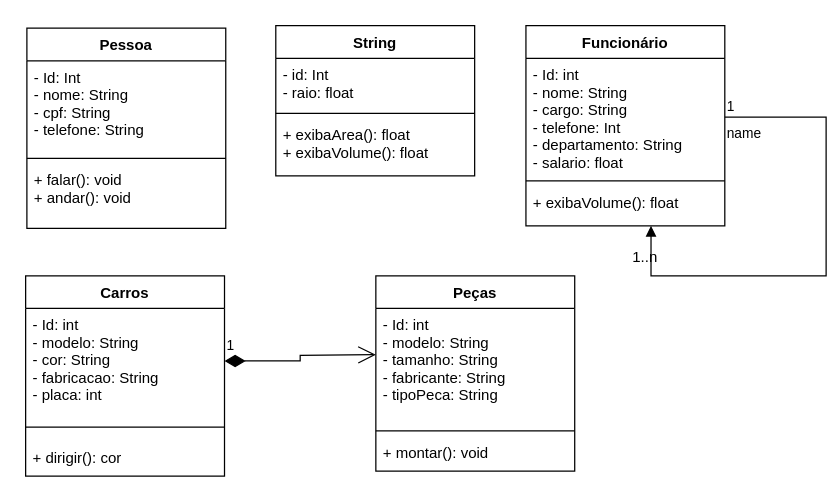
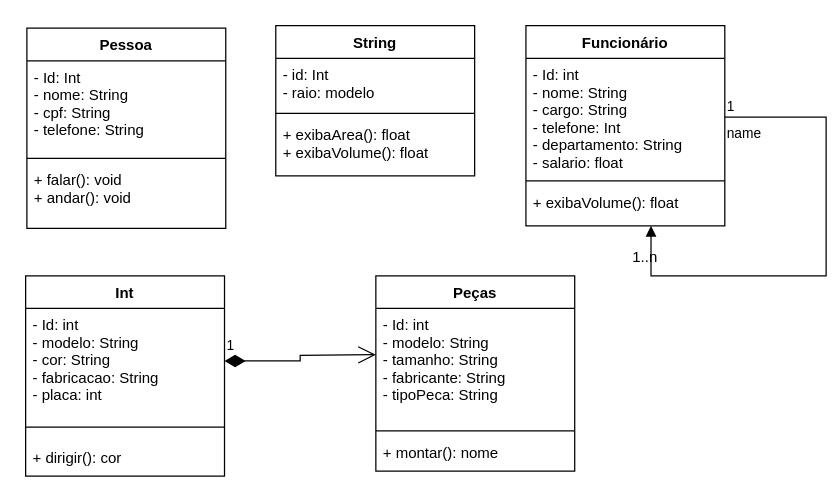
  <mxCell id="0" />
  <mxCell id="1" parent="0" />
  <mxCell id="2" value="Pessoa" style="swimlane;fontStyle=1;align=center;verticalAlign=top;childLayout=stackLayout;horizontal=1;startSize=26;horizontalStack=0;resizeParent=1;resizeParentMax=0;resizeLast=0;collapsible=1;marginBottom=0;" vertex="1" parent="1"><mxGeometry x="21" y="22" width="159" height="160" as="geometry" /></mxCell>
  <mxCell id="3" value="- Id: Int&#10;- nome: String&#10;- cpf: String&#10;- telefone: String" style="text;align=left;verticalAlign=top;spacingLeft=4;spacingRight=4;overflow=hidden;rotatable=0;points=[[0,0.5],[1,0.5]];portConstraint=eastwest;" vertex="1" parent="2"><mxGeometry y="26" width="159" height="74" as="geometry" /></mxCell>
  <mxCell id="4" value="" style="line;strokeWidth=1;fillColor=none;align=left;verticalAlign=middle;spacingTop=-1;spacingLeft=3;spacingRight=3;rotatable=0;labelPosition=right;points=[];portConstraint=eastwest;strokeColor=inherit;" vertex="1" parent="2"><mxGeometry y="100" width="159" height="8" as="geometry" /></mxCell>
  <mxCell id="5" value="+ falar(): void&#10;+ andar(): void &#10;" style="text;strokeColor=none;fillColor=none;align=left;verticalAlign=top;spacingLeft=4;spacingRight=4;overflow=hidden;rotatable=0;points=[[0,0.5],[1,0.5]];portConstraint=eastwest;" vertex="1" parent="2"><mxGeometry y="108" width="159" height="52" as="geometry" /></mxCell>
  <mxCell id="6" value="String" style="swimlane;fontStyle=1;align=center;verticalAlign=top;childLayout=stackLayout;horizontal=1;startSize=26;horizontalStack=0;resizeParent=1;resizeParentMax=0;resizeLast=0;collapsible=1;marginBottom=0;" vertex="1" parent="1"><mxGeometry x="220" y="20" width="159" height="120" as="geometry" /></mxCell>
- <mxCell id="7" value="- id: Int&#10;- raio: float&#10;" style="text;align=left;verticalAlign=top;spacingLeft=4;spacingRight=4;overflow=hidden;rotatable=0;points=[[0,0.5],[1,0.5]];portConstraint=eastwest;" vertex="1" parent="6"><mxGeometry y="26" width="159" height="40" as="geometry" /></mxCell>
+ <mxCell id="7" value="- id: Int&#10;- raio: modelo&#10;" style="text;align=left;verticalAlign=top;spacingLeft=4;spacingRight=4;overflow=hidden;rotatable=0;points=[[0,0.5],[1,0.5]];portConstraint=eastwest;" vertex="1" parent="6"><mxGeometry y="26" width="159" height="40" as="geometry" /></mxCell>
  <mxCell id="8" value="" style="line;strokeWidth=1;fillColor=none;align=left;verticalAlign=middle;spacingTop=-1;spacingLeft=3;spacingRight=3;rotatable=0;labelPosition=right;points=[];portConstraint=eastwest;strokeColor=inherit;" vertex="1" parent="6"><mxGeometry y="66" width="159" height="8" as="geometry" /></mxCell>
  <mxCell id="9" value="+ exibaArea(): float&#10;+ exibaVolume(): float" style="text;strokeColor=none;fillColor=none;align=left;verticalAlign=top;spacingLeft=4;spacingRight=4;overflow=hidden;rotatable=0;points=[[0,0.5],[1,0.5]];portConstraint=eastwest;" vertex="1" parent="6"><mxGeometry y="74" width="159" height="46" as="geometry" /></mxCell>
  <mxCell id="10" value="Funcionário" style="swimlane;fontStyle=1;align=center;verticalAlign=top;childLayout=stackLayout;horizontal=1;startSize=26;horizontalStack=0;resizeParent=1;resizeParentMax=0;resizeLast=0;collapsible=1;marginBottom=0;" vertex="1" parent="1"><mxGeometry x="420" y="20" width="159" height="160" as="geometry" /></mxCell>
  <mxCell id="11" value="- Id: int&#10;- nome: String&#10;- cargo: String&#10;- telefone: Int&#10;- departamento: String&#10;- salario: float" style="text;align=left;verticalAlign=top;spacingLeft=4;spacingRight=4;overflow=hidden;rotatable=0;points=[[0,0.5],[1,0.5]];portConstraint=eastwest;" vertex="1" parent="10"><mxGeometry y="26" width="159" height="94" as="geometry" /></mxCell>
  <mxCell id="12" value="" style="line;strokeWidth=1;fillColor=none;align=left;verticalAlign=middle;spacingTop=-1;spacingLeft=3;spacingRight=3;rotatable=0;labelPosition=right;points=[];portConstraint=eastwest;strokeColor=inherit;" vertex="1" parent="10"><mxGeometry y="120" width="159" height="8" as="geometry" /></mxCell>
  <mxCell id="13" value="+ exibaVolume(): float" style="text;strokeColor=none;fillColor=none;align=left;verticalAlign=top;spacingLeft=4;spacingRight=4;overflow=hidden;rotatable=0;points=[[0,0.5],[1,0.5]];portConstraint=eastwest;" vertex="1" parent="10"><mxGeometry y="128" width="159" height="32" as="geometry" /></mxCell>
  <mxCell id="14" value="name" style="endArrow=block;endFill=1;html=1;edgeStyle=orthogonalEdgeStyle;align=left;verticalAlign=top;rounded=0;exitX=1;exitY=0.5;exitDx=0;exitDy=0;entryX=0.629;entryY=1;entryDx=0;entryDy=0;entryPerimeter=0;" edge="1" parent="10" source="11" target="13"><mxGeometry x="-1" relative="1" as="geometry"><mxPoint x="210" y="41.5" as="sourcePoint" /><mxPoint x="240" y="200" as="targetPoint" /><Array as="points"><mxPoint x="240" y="73" /><mxPoint x="240" y="200" /><mxPoint x="100" y="200" /></Array></mxGeometry></mxCell>
  <mxCell id="15" value="1" style="edgeLabel;resizable=0;html=1;align=left;verticalAlign=bottom;" connectable="0" vertex="1" parent="14"><mxGeometry x="-1" relative="1" as="geometry" /></mxCell>
- <mxCell id="16" value="Carros" style="swimlane;fontStyle=1;align=center;verticalAlign=top;childLayout=stackLayout;horizontal=1;startSize=26;horizontalStack=0;resizeParent=1;resizeParentMax=0;resizeLast=0;collapsible=1;marginBottom=0;" vertex="1" parent="1"><mxGeometry x="20" y="220" width="159" height="160" as="geometry" /></mxCell>
+ <mxCell id="16" value="Int" style="swimlane;fontStyle=1;align=center;verticalAlign=top;childLayout=stackLayout;horizontal=1;startSize=26;horizontalStack=0;resizeParent=1;resizeParentMax=0;resizeLast=0;collapsible=1;marginBottom=0;" vertex="1" parent="1"><mxGeometry x="20" y="220" width="159" height="160" as="geometry" /></mxCell>
  <mxCell id="17" value="- Id: int&#10;- modelo: String&#10;- cor: String&#10;- fabricacao: String&#10;- placa: int" style="text;align=left;verticalAlign=top;spacingLeft=4;spacingRight=4;overflow=hidden;rotatable=0;points=[[0,0.5],[1,0.5]];portConstraint=eastwest;" vertex="1" parent="16"><mxGeometry y="26" width="159" height="84" as="geometry" /></mxCell>
  <mxCell id="18" value="" style="line;strokeWidth=1;fillColor=none;align=left;verticalAlign=middle;spacingTop=-1;spacingLeft=3;spacingRight=3;rotatable=0;labelPosition=right;points=[];portConstraint=eastwest;strokeColor=inherit;" vertex="1" parent="16"><mxGeometry y="110" width="159" height="22" as="geometry" /></mxCell>
  <mxCell id="19" value="+ dirigir(): cor&#10;" style="text;strokeColor=none;fillColor=none;align=left;verticalAlign=top;spacingLeft=4;spacingRight=4;overflow=hidden;rotatable=0;points=[[0,0.5],[1,0.5]];portConstraint=eastwest;" vertex="1" parent="16"><mxGeometry y="132" width="159" height="28" as="geometry" /></mxCell>
  <mxCell id="20" value="1..n" style="text;html=1;align=center;verticalAlign=middle;resizable=0;points=[];autosize=1;strokeColor=none;fillColor=none;" vertex="1" parent="1"><mxGeometry x="494.5" y="190" width="40" height="30" as="geometry" /></mxCell>
  <mxCell id="21" value="Peças" style="swimlane;fontStyle=1;align=center;verticalAlign=top;childLayout=stackLayout;horizontal=1;startSize=26;horizontalStack=0;resizeParent=1;resizeParentMax=0;resizeLast=0;collapsible=1;marginBottom=0;" vertex="1" parent="1"><mxGeometry x="300" y="220" width="159" height="156" as="geometry" /></mxCell>
  <mxCell id="22" value="- Id: int&#10;- modelo: String&#10;- tamanho: String&#10;- fabricante: String&#10;- tipoPeca: String" style="text;align=left;verticalAlign=top;spacingLeft=4;spacingRight=4;overflow=hidden;rotatable=0;points=[[0,0.5],[1,0.5]];portConstraint=eastwest;" vertex="1" parent="21"><mxGeometry y="26" width="159" height="94" as="geometry" /></mxCell>
  <mxCell id="23" value="" style="line;strokeWidth=1;fillColor=none;align=left;verticalAlign=middle;spacingTop=-1;spacingLeft=3;spacingRight=3;rotatable=0;labelPosition=right;points=[];portConstraint=eastwest;strokeColor=inherit;" vertex="1" parent="21"><mxGeometry y="120" width="159" height="8" as="geometry" /></mxCell>
- <mxCell id="24" value="+ montar(): void&#10;" style="text;strokeColor=none;fillColor=none;align=left;verticalAlign=top;spacingLeft=4;spacingRight=4;overflow=hidden;rotatable=0;points=[[0,0.5],[1,0.5]];portConstraint=eastwest;" vertex="1" parent="21"><mxGeometry y="128" width="159" height="28" as="geometry" /></mxCell>
+ <mxCell id="24" value="+ montar(): nome&#10;" style="text;strokeColor=none;fillColor=none;align=left;verticalAlign=top;spacingLeft=4;spacingRight=4;overflow=hidden;rotatable=0;points=[[0,0.5],[1,0.5]];portConstraint=eastwest;" vertex="1" parent="21"><mxGeometry y="128" width="159" height="28" as="geometry" /></mxCell>
  <mxCell id="25" value="1" style="endArrow=open;html=1;endSize=12;startArrow=diamondThin;startSize=14;startFill=1;edgeStyle=orthogonalEdgeStyle;align=left;verticalAlign=bottom;rounded=0;" edge="1" parent="1" source="17"><mxGeometry x="-1" y="3" relative="1" as="geometry"><mxPoint x="179" y="283" as="sourcePoint" /><mxPoint x="300" y="283" as="targetPoint" /></mxGeometry></mxCell>
